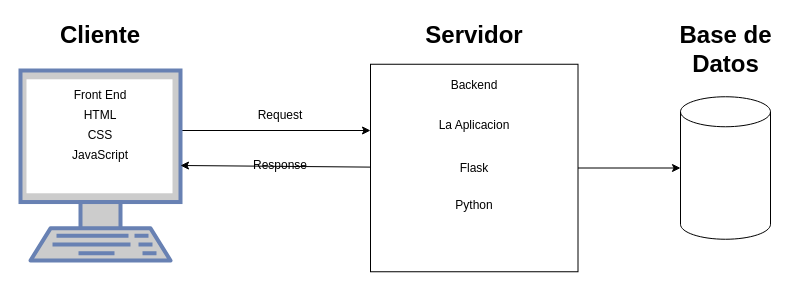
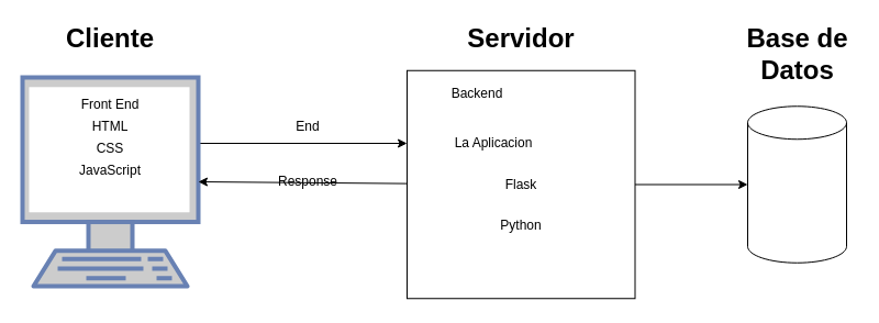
  <mxCell id="0" />
  <mxCell id="1" parent="0" />
  <mxCell id="2" style="edgeStyle=none;html=1;" edge="1" parent="1"><mxGeometry relative="1" as="geometry"><mxPoint x="370" y="130" as="targetPoint" /><mxPoint x="180" y="130" as="sourcePoint" /></mxGeometry></mxCell>
  <mxCell id="3" value="" style="fontColor=#0066CC;verticalAlign=top;verticalLabelPosition=bottom;labelPosition=center;align=center;html=1;outlineConnect=0;fillColor=#CCCCCC;strokeColor=#6881B3;gradientColor=none;gradientDirection=north;strokeWidth=2;shape=mxgraph.networks.terminal;" vertex="1" parent="1"><mxGeometry x="20" y="70" width="160" height="190" as="geometry" /></mxCell>
  <mxCell id="4" value="" style="whiteSpace=wrap;html=1;aspect=fixed;" vertex="1" parent="1"><mxGeometry x="370" y="63.75" width="207.5" height="207.5" as="geometry" /></mxCell>
  <mxCell id="5" value="" style="shape=cylinder3;whiteSpace=wrap;html=1;boundedLbl=1;backgroundOutline=1;size=15;" vertex="1" parent="1"><mxGeometry x="680" y="96.25" width="90" height="142.5" as="geometry" /></mxCell>
  <mxCell id="6" style="edgeStyle=none;html=1;entryX=0;entryY=0.5;entryDx=0;entryDy=0;entryPerimeter=0;" edge="1" parent="1" source="4" target="5"><mxGeometry relative="1" as="geometry" /></mxCell>
  <mxCell id="7" value="&lt;h1&gt;Servidor&lt;/h1&gt;" style="text;html=1;align=center;verticalAlign=middle;whiteSpace=wrap;rounded=0;" vertex="1" parent="1"><mxGeometry x="443.75" y="20" width="60" height="30" as="geometry" /></mxCell>
  <mxCell id="8" value="&lt;h1&gt;Base de Datos&lt;/h1&gt;" style="text;html=1;align=center;verticalAlign=middle;whiteSpace=wrap;rounded=0;" vertex="1" parent="1"><mxGeometry x="672.5" y="33.75" width="105" height="30" as="geometry" /></mxCell>
  <mxCell id="9" value="&lt;h1&gt;Cliente&lt;/h1&gt;" style="text;html=1;align=center;verticalAlign=middle;whiteSpace=wrap;rounded=0;" vertex="1" parent="1"><mxGeometry x="70" y="20" width="60" height="30" as="geometry" /></mxCell>
- <mxCell id="10" value="Backend" style="text;html=1;align=center;verticalAlign=middle;whiteSpace=wrap;rounded=0;" vertex="1" parent="1"><mxGeometry x="443.75" y="70" width="60" height="30" as="geometry" /></mxCell>
- <mxCell id="11" value="Request" style="text;html=1;align=center;verticalAlign=middle;whiteSpace=wrap;rounded=0;" vertex="1" parent="1"><mxGeometry x="250" y="100" width="60" height="30" as="geometry" /></mxCell>
+ <mxCell id="10" value="Backend" style="text;html=1;align=center;verticalAlign=middle;whiteSpace=wrap;rounded=0;" vertex="1" parent="1"><mxGeometry x="403.75" y="70" width="60" height="30" as="geometry" /></mxCell>
+ <mxCell id="11" value="End" style="text;html=1;align=center;verticalAlign=middle;whiteSpace=wrap;rounded=0;" vertex="1" parent="1"><mxGeometry x="250" y="100" width="60" height="30" as="geometry" /></mxCell>
  <mxCell id="12" value="Python" style="text;html=1;align=center;verticalAlign=middle;whiteSpace=wrap;rounded=0;" vertex="1" parent="1"><mxGeometry x="443.76" y="190" width="60" height="30" as="geometry" /></mxCell>
  <mxCell id="13" style="edgeStyle=none;html=1;entryX=1;entryY=0.5;entryDx=0;entryDy=0;entryPerimeter=0;" edge="1" parent="1" source="4" target="3"><mxGeometry relative="1" as="geometry" /></mxCell>
  <mxCell id="14" value="Response" style="text;html=1;align=center;verticalAlign=middle;whiteSpace=wrap;rounded=0;" vertex="1" parent="1"><mxGeometry x="250" y="150" width="60" height="30" as="geometry" /></mxCell>
- <mxCell id="15" value="La Aplicacion" style="text;html=1;align=center;verticalAlign=middle;whiteSpace=wrap;rounded=0;" vertex="1" parent="1"><mxGeometry x="430.63" y="110" width="86.25" height="30" as="geometry" /></mxCell>
+ <mxCell id="15" value="La Aplicacion" style="text;html=1;align=center;verticalAlign=middle;whiteSpace=wrap;rounded=0;" vertex="1" parent="1"><mxGeometry x="405.63" y="115" width="86.25" height="30" as="geometry" /></mxCell>
  <mxCell id="16" value="Front End" style="text;html=1;align=center;verticalAlign=middle;whiteSpace=wrap;rounded=0;" vertex="1" parent="1"><mxGeometry x="70" y="80" width="60" height="30" as="geometry" /></mxCell>
  <mxCell id="17" value="HTML" style="text;html=1;align=center;verticalAlign=middle;whiteSpace=wrap;rounded=0;" vertex="1" parent="1"><mxGeometry x="70" y="100" width="60" height="30" as="geometry" /></mxCell>
  <mxCell id="18" value="CSS" style="text;html=1;align=center;verticalAlign=middle;whiteSpace=wrap;rounded=0;" vertex="1" parent="1"><mxGeometry x="70" y="120" width="60" height="30" as="geometry" /></mxCell>
  <mxCell id="19" value="JavaScript" style="text;html=1;align=center;verticalAlign=middle;whiteSpace=wrap;rounded=0;" vertex="1" parent="1"><mxGeometry x="70" y="140" width="60" height="30" as="geometry" /></mxCell>
  <mxCell id="20" value="Flask" style="text;html=1;align=center;verticalAlign=middle;whiteSpace=wrap;rounded=0;" vertex="1" parent="1"><mxGeometry x="443.75" y="152.5" width="60" height="30" as="geometry" /></mxCell>
